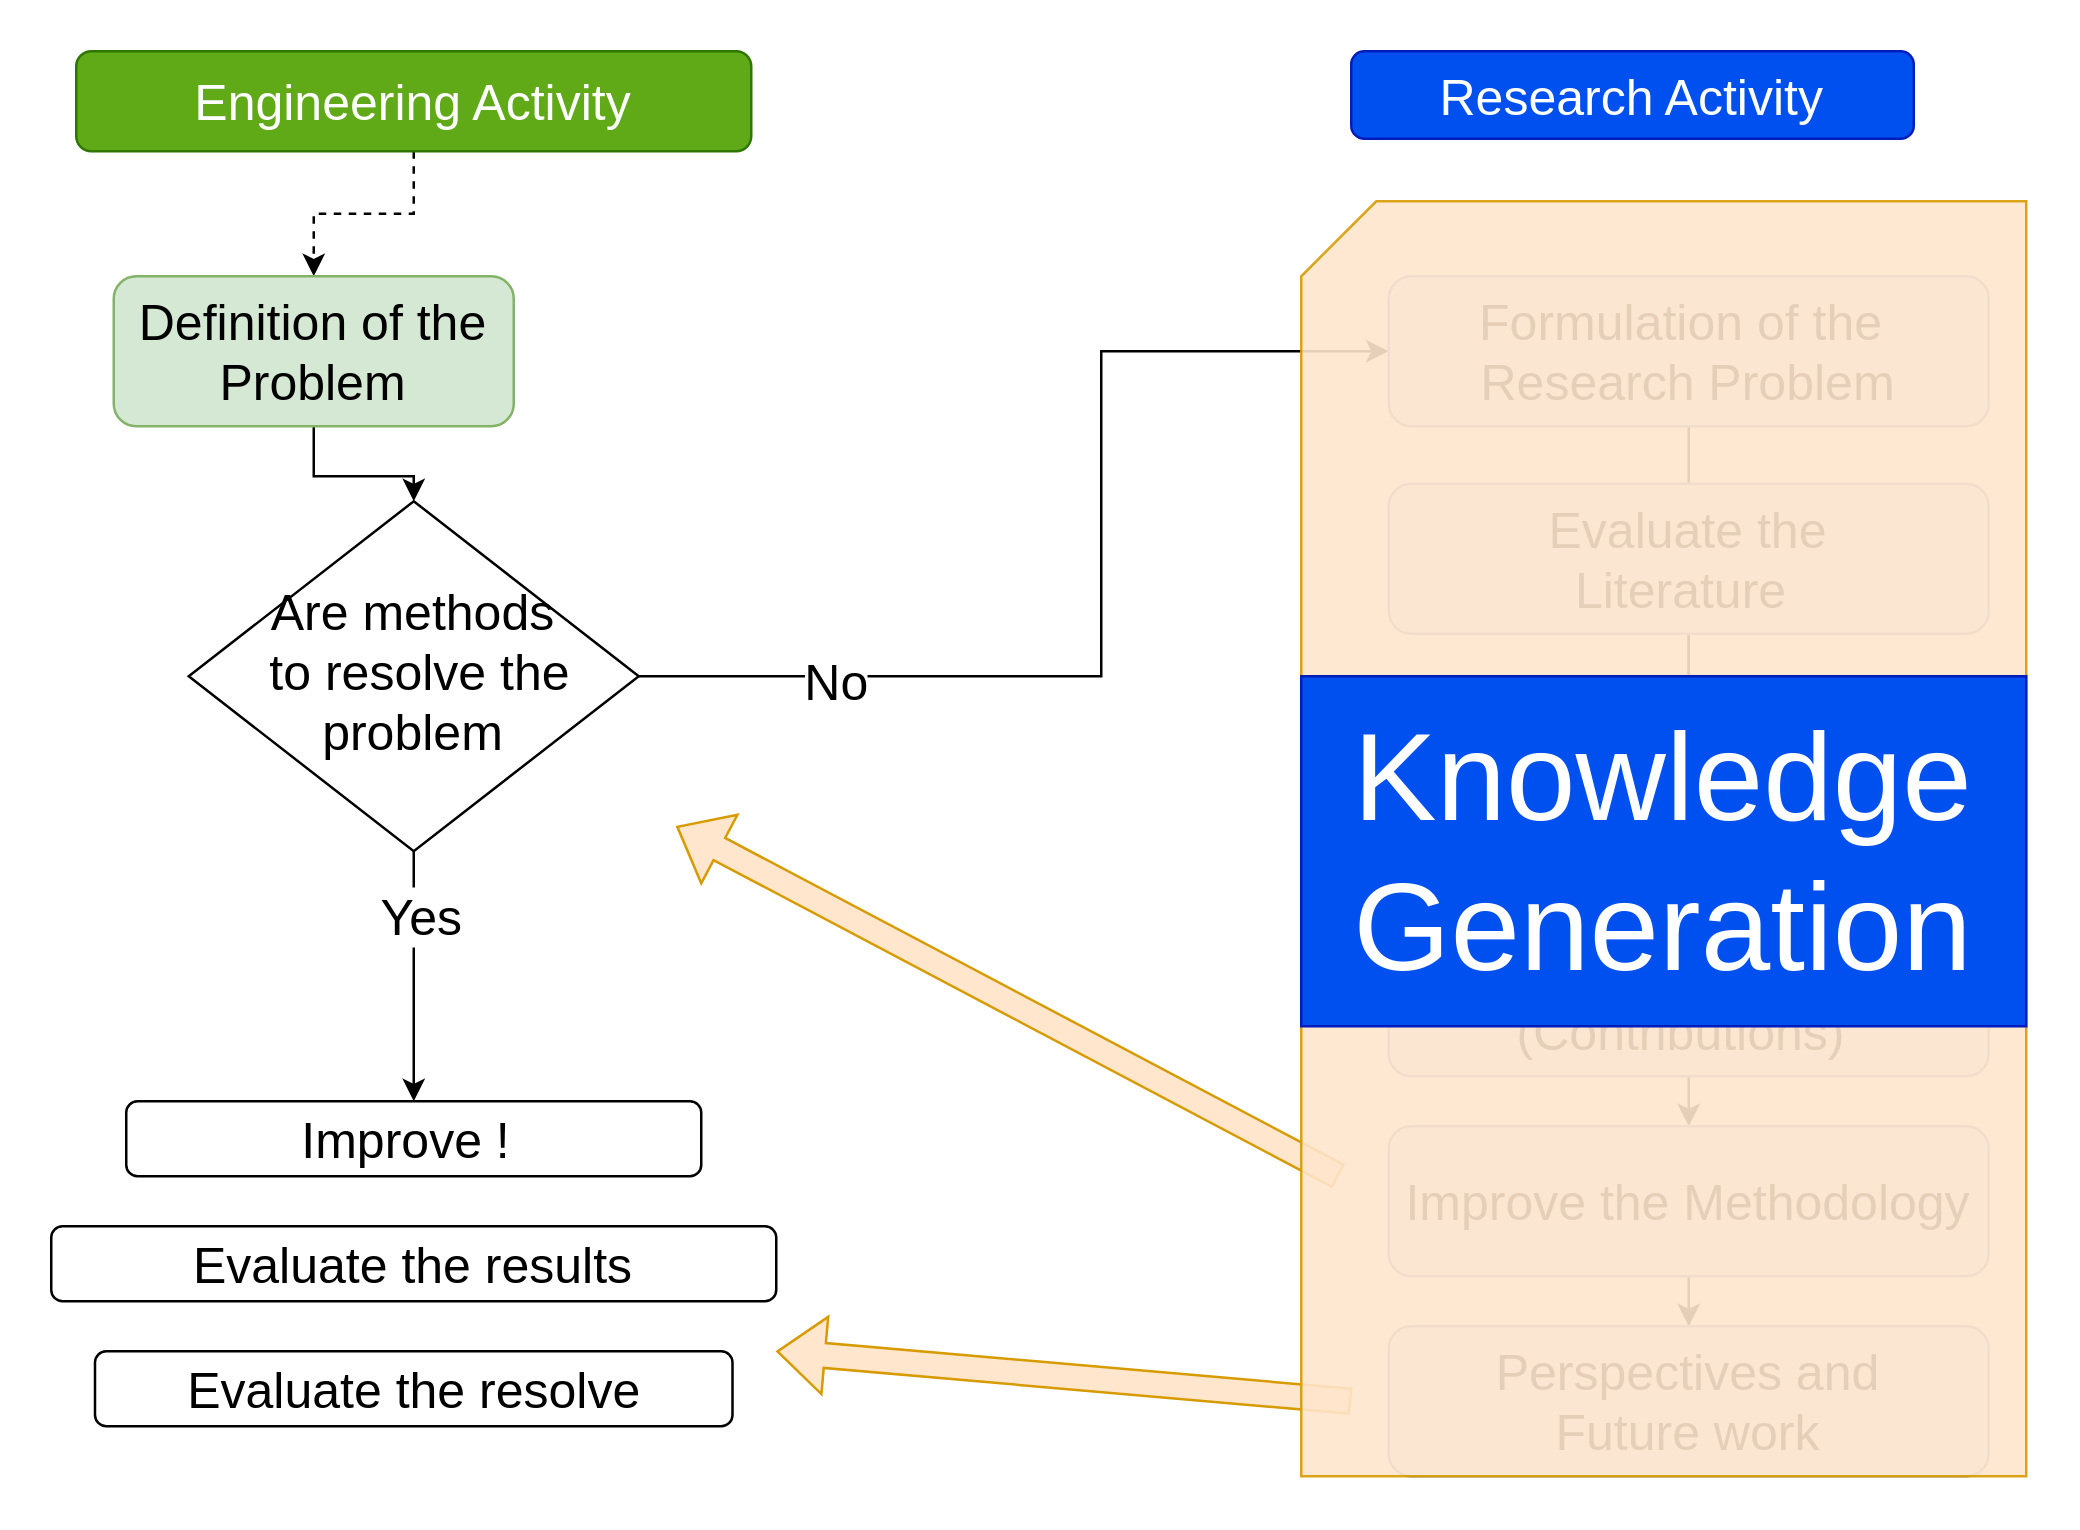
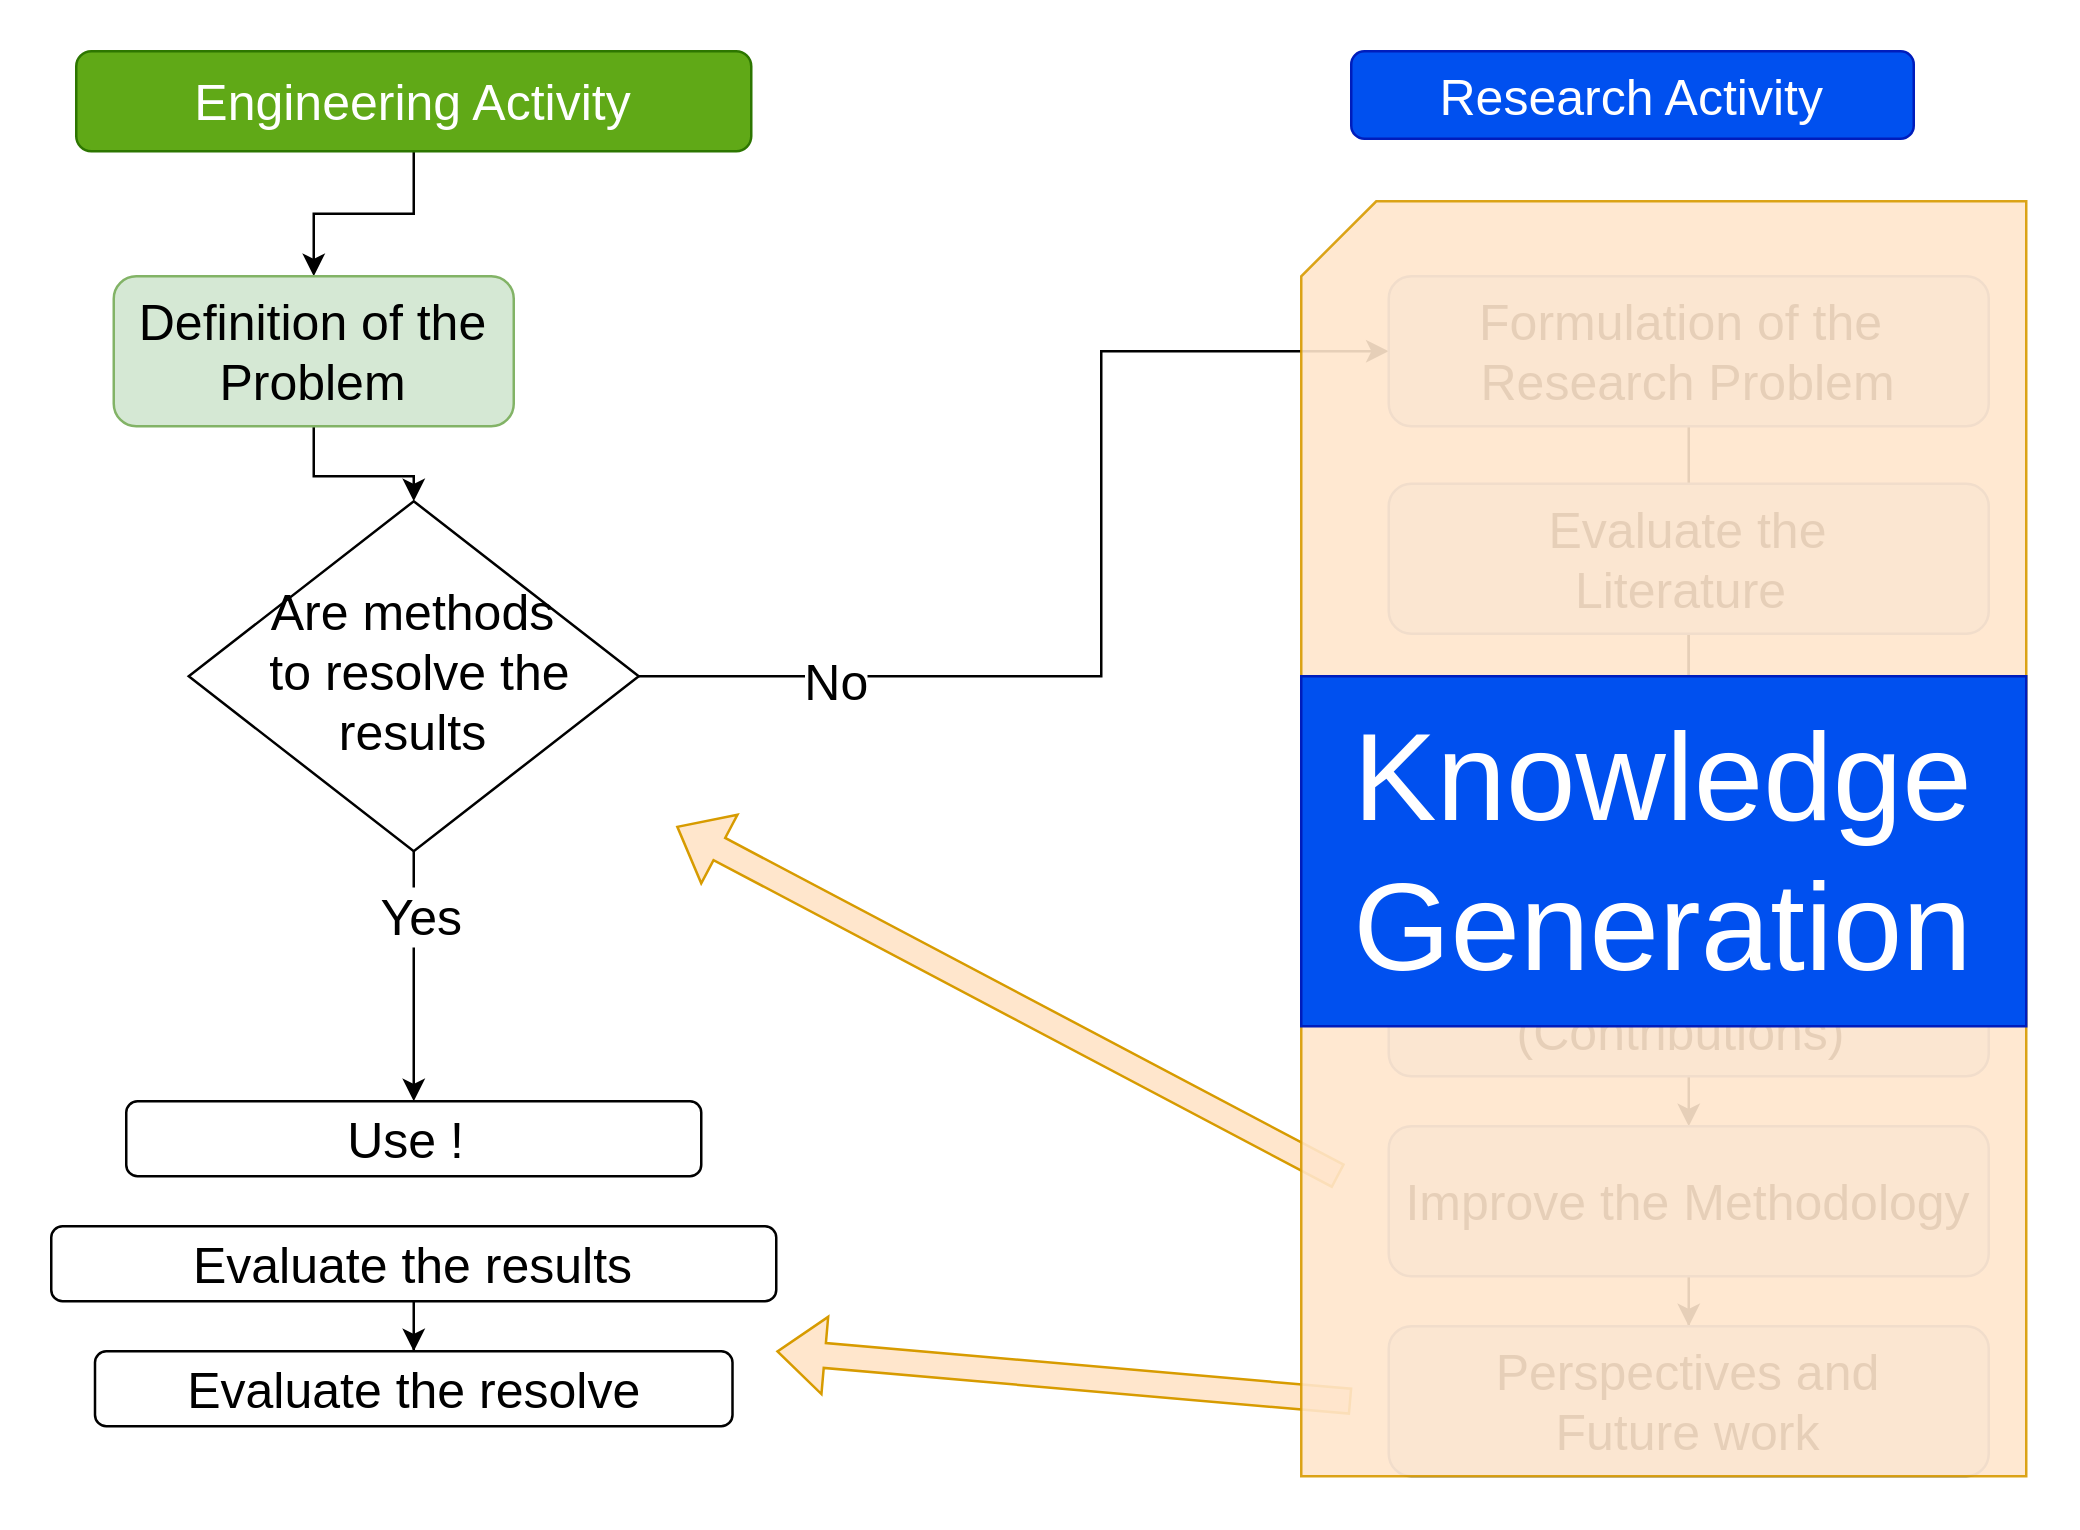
  <mxCell id="0" />
  <mxCell id="1" parent="0" />
- <mxCell id="2" value="" style="edgeStyle=orthogonalEdgeStyle;rounded=0;orthogonalLoop=1;jettySize=auto;html=1;fontSize=20;dashed=1;" edge="1" parent="1" source="3" target="11"><mxGeometry relative="1" as="geometry" /></mxCell>
+ <mxCell id="2" value="" style="edgeStyle=orthogonalEdgeStyle;rounded=0;orthogonalLoop=1;jettySize=auto;html=1;fontSize=20;" edge="1" parent="1" source="3" target="11"><mxGeometry relative="1" as="geometry" /></mxCell>
  <mxCell id="3" value="Engineering Activity" style="rounded=1;whiteSpace=wrap;html=1;fontSize=20;glass=0;strokeWidth=1;shadow=0;fillColor=#60a917;strokeColor=#2D7600;fontColor=#ffffff;" parent="1" vertex="1"><mxGeometry x="30" width="270" height="40" as="geometry" y="20" /></mxCell>
  <mxCell id="4" value="" style="edgeStyle=orthogonalEdgeStyle;rounded=0;orthogonalLoop=1;jettySize=auto;html=1;fontSize=20;" edge="1" parent="1" source="8" target="12"><mxGeometry relative="1" as="geometry" /></mxCell>
  <mxCell id="5" value="Yes" style="edgeLabel;html=1;align=center;verticalAlign=middle;resizable=0;points=[];fontSize=20;" vertex="1" connectable="0" parent="4"><mxGeometry x="-0.504" y="2" relative="1" as="geometry"><mxPoint as="offset" /></mxGeometry></mxCell>
  <mxCell id="6" style="edgeStyle=orthogonalEdgeStyle;rounded=0;orthogonalLoop=1;jettySize=auto;html=1;fontSize=20;entryX=0;entryY=0.5;entryDx=0;entryDy=0;" edge="1" parent="1" source="8" target="17"><mxGeometry relative="1" as="geometry"><mxPoint x="650" y="60" as="targetPoint" /><Array as="points"><mxPoint x="440" y="270" /><mxPoint x="440" y="140" /></Array></mxGeometry></mxCell>
  <mxCell id="7" value="No" style="edgeLabel;html=1;align=center;verticalAlign=middle;resizable=0;points=[];fontSize=20;" vertex="1" connectable="0" parent="6"><mxGeometry x="-0.639" y="-1" relative="1" as="geometry"><mxPoint as="offset" /></mxGeometry></mxCell>
- <mxCell id="8" value="Are methods&lt;br&gt;&amp;nbsp;to resolve the problem" style="rhombus;whiteSpace=wrap;html=1;shadow=0;fontFamily=Helvetica;fontSize=20;align=center;strokeWidth=1;spacing=6;spacingTop=-4;" parent="1" vertex="1"><mxGeometry x="75" y="200" width="180" height="140" as="geometry" /></mxCell>
+ <mxCell id="8" value="Are methods&lt;br&gt;&amp;nbsp;to resolve the results" style="rhombus;whiteSpace=wrap;html=1;shadow=0;fontFamily=Helvetica;fontSize=20;align=center;strokeWidth=1;spacing=6;spacingTop=-4;" parent="1" vertex="1"><mxGeometry x="75" y="200" width="180" height="140" as="geometry" /></mxCell>
  <mxCell id="9" value="Evaluate the resolve" style="rounded=1;whiteSpace=wrap;html=1;fontSize=20;glass=0;strokeWidth=1;shadow=0;" parent="1" vertex="1"><mxGeometry x="37.5" y="540" width="255" height="30" as="geometry" /></mxCell>
  <mxCell id="10" style="edgeStyle=orthogonalEdgeStyle;rounded=0;orthogonalLoop=1;jettySize=auto;html=1;exitX=0.5;exitY=1;exitDx=0;exitDy=0;entryX=0.5;entryY=0;entryDx=0;entryDy=0;fontSize=20;" edge="1" parent="1" source="11" target="8"><mxGeometry relative="1" as="geometry" /></mxCell>
  <mxCell id="11" value="Definition of the Problem" style="rounded=1;whiteSpace=wrap;html=1;fontSize=20;fillColor=#d5e8d4;strokeColor=#82b366;" vertex="1" parent="1"><mxGeometry x="45" y="110" width="160" height="60" as="geometry" /></mxCell>
- <mxCell id="12" value="Improve !&amp;nbsp;" style="rounded=1;whiteSpace=wrap;html=1;fontSize=20;" vertex="1" parent="1"><mxGeometry x="50" y="440" width="230" height="30" as="geometry" /></mxCell>
+ <mxCell id="12" value="Use !&amp;nbsp;" style="rounded=1;whiteSpace=wrap;html=1;fontSize=20;" vertex="1" parent="1"><mxGeometry x="50" y="440" width="230" height="30" as="geometry" /></mxCell>
+ <mxCell id="13" value="" style="edgeStyle=orthogonalEdgeStyle;rounded=0;orthogonalLoop=1;jettySize=auto;html=1;fontSize=20;" edge="1" parent="1" source="14" target="9"><mxGeometry relative="1" as="geometry" /></mxCell>
  <mxCell id="14" value="Evaluate the results" style="rounded=1;whiteSpace=wrap;html=1;fontSize=20;" vertex="1" parent="1"><mxGeometry x="20" y="490" width="290" height="30" as="geometry" /></mxCell>
  <mxCell id="15" value="Research Activity" style="rounded=1;whiteSpace=wrap;html=1;fontSize=20;glass=0;strokeWidth=1;shadow=0;fillColor=#0050ef;strokeColor=#001DBC;fontColor=#ffffff;" vertex="1" parent="1"><mxGeometry x="540" y="20" width="225" height="35" as="geometry" /></mxCell>
  <mxCell id="16" value="" style="edgeStyle=orthogonalEdgeStyle;rounded=0;orthogonalLoop=1;jettySize=auto;html=1;fontSize=20;" edge="1" parent="1" source="17" target="21"><mxGeometry relative="1" as="geometry" /></mxCell>
  <mxCell id="17" value="Formulation of the&amp;nbsp; Research Problem" style="rounded=1;whiteSpace=wrap;html=1;fontSize=20;fillColor=#dae8fc;strokeColor=#6c8ebf;" vertex="1" parent="1"><mxGeometry x="555" y="110" width="240" height="60" as="geometry" /></mxCell>
  <mxCell id="18" value="" style="edgeStyle=orthogonalEdgeStyle;rounded=0;orthogonalLoop=1;jettySize=auto;html=1;fontSize=20;" edge="1" parent="1" source="19" target="22"><mxGeometry relative="1" as="geometry" /></mxCell>
  <mxCell id="19" value="Evaluate the &lt;br&gt;Literature&amp;nbsp;" style="rounded=1;whiteSpace=wrap;html=1;fontSize=20;fillColor=#dae8fc;strokeColor=#6c8ebf;" vertex="1" parent="1"><mxGeometry x="555" y="193" width="240" height="60" as="geometry" /></mxCell>
  <mxCell id="20" value="" style="edgeStyle=orthogonalEdgeStyle;rounded=0;orthogonalLoop=1;jettySize=auto;html=1;fontSize=20;" edge="1" parent="1" source="21" target="24"><mxGeometry relative="1" as="geometry" /></mxCell>
  <mxCell id="21" value="Formulate the Hypothesis of Resolution" style="rounded=1;whiteSpace=wrap;html=1;fontSize=20;fillColor=#dae8fc;strokeColor=#6c8ebf;" vertex="1" parent="1"><mxGeometry x="555" y="282" width="240" height="60" as="geometry" /></mxCell>
  <mxCell id="22" value="Experimentation !!&lt;br&gt;(Contributions)&amp;nbsp;" style="rounded=1;whiteSpace=wrap;html=1;fontSize=20;fillColor=#dae8fc;strokeColor=#6c8ebf;" vertex="1" parent="1"><mxGeometry x="555" y="370" width="240" height="60" as="geometry" /></mxCell>
  <mxCell id="23" value="" style="edgeStyle=orthogonalEdgeStyle;rounded=0;orthogonalLoop=1;jettySize=auto;html=1;fontSize=20;" edge="1" parent="1" source="24" target="25"><mxGeometry relative="1" as="geometry" /></mxCell>
  <mxCell id="24" value="Improve the Methodology" style="rounded=1;whiteSpace=wrap;html=1;fontSize=20;fillColor=#dae8fc;strokeColor=#6c8ebf;" vertex="1" parent="1"><mxGeometry x="555" y="450" width="240" height="60" as="geometry" /></mxCell>
  <mxCell id="25" value="Perspectives and &lt;br&gt;Future work" style="rounded=1;whiteSpace=wrap;html=1;fontSize=20;fillColor=#dae8fc;strokeColor=#6c8ebf;" vertex="1" parent="1"><mxGeometry x="555" y="530" width="240" height="60" as="geometry" /></mxCell>
  <mxCell id="26" value="" style="shape=flexArrow;endArrow=classic;html=1;rounded=0;fontSize=20;fillColor=#ffe6cc;strokeColor=#d79b00;" edge="1" parent="1"><mxGeometry width="50" height="50" relative="1" as="geometry"><mxPoint x="535" y="470" as="sourcePoint" /><mxPoint x="270" y="330" as="targetPoint" /></mxGeometry></mxCell>
  <mxCell id="27" value="" style="shape=flexArrow;endArrow=classic;html=1;rounded=0;fontSize=20;fillColor=#ffe6cc;strokeColor=#d79b00;" edge="1" parent="1"><mxGeometry width="50" height="50" relative="1" as="geometry"><mxPoint x="540" y="560" as="sourcePoint" /><mxPoint x="310" y="540" as="targetPoint" /></mxGeometry></mxCell>
  <mxCell id="28" value="" style="shape=card;whiteSpace=wrap;html=1;fontSize=20;fillColor=#ffe6cc;strokeColor=#d79b00;opacity=90;" vertex="1" parent="1"><mxGeometry x="520" y="80" width="290" height="510" as="geometry" /></mxCell>
  <mxCell id="29" value="&lt;font style=&quot;font-size: 50px;&quot;&gt;Knowledge Generation&lt;/font&gt;" style="text;html=1;strokeColor=#001DBC;fillColor=#0050ef;align=center;verticalAlign=middle;whiteSpace=wrap;rounded=0;fontSize=20;fontColor=#ffffff;" vertex="1" parent="1"><mxGeometry x="520" y="270" width="290" height="140" as="geometry" /></mxCell>
